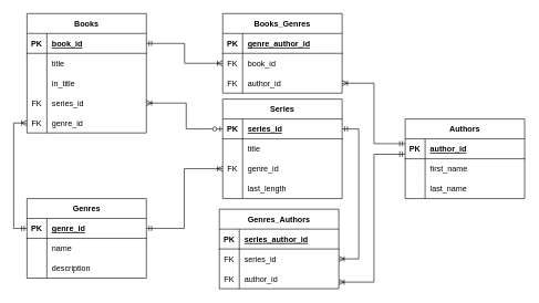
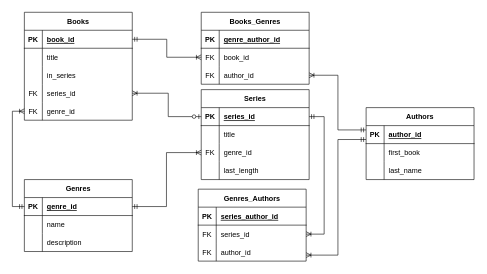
  <mxCell id="0" />
  <mxCell id="1" parent="0" />
  <mxCell id="2" value="Books" style="shape=table;startSize=30;container=1;collapsible=1;childLayout=tableLayout;fixedRows=1;rowLines=0;fontStyle=1;align=center;resizeLast=1;" parent="1" vertex="1"><mxGeometry x="40" y="20" width="180" height="180" as="geometry" /></mxCell>
  <mxCell id="3" value="" style="shape=tableRow;horizontal=0;startSize=0;swimlaneHead=0;swimlaneBody=0;fillColor=none;collapsible=0;dropTarget=0;points=[[0,0.5],[1,0.5]];portConstraint=eastwest;top=0;left=0;right=0;bottom=1;" parent="2" vertex="1"><mxGeometry y="30" width="180" height="30" as="geometry" /></mxCell>
  <mxCell id="4" value="PK" style="shape=partialRectangle;connectable=0;fillColor=none;top=0;left=0;bottom=0;right=0;fontStyle=1;overflow=hidden;" parent="3" vertex="1"><mxGeometry width="30" height="30" as="geometry"><mxRectangle width="30" height="30" as="alternateBounds" /></mxGeometry></mxCell>
  <mxCell id="5" value="book_id" style="shape=partialRectangle;connectable=0;fillColor=none;top=0;left=0;bottom=0;right=0;align=left;spacingLeft=6;fontStyle=5;overflow=hidden;" parent="3" vertex="1"><mxGeometry x="30" width="150" height="30" as="geometry"><mxRectangle width="150" height="30" as="alternateBounds" /></mxGeometry></mxCell>
  <mxCell id="6" style="shape=tableRow;horizontal=0;startSize=0;swimlaneHead=0;swimlaneBody=0;fillColor=none;collapsible=0;dropTarget=0;points=[[0,0.5],[1,0.5]];portConstraint=eastwest;top=0;left=0;right=0;bottom=0;" parent="2" vertex="1"><mxGeometry y="60" width="180" height="30" as="geometry" /></mxCell>
  <mxCell id="7" style="shape=partialRectangle;connectable=0;fillColor=none;top=0;left=0;bottom=0;right=0;editable=1;overflow=hidden;" parent="6" vertex="1"><mxGeometry width="30" height="30" as="geometry"><mxRectangle width="30" height="30" as="alternateBounds" /></mxGeometry></mxCell>
  <mxCell id="8" value="title" style="shape=partialRectangle;connectable=0;fillColor=none;top=0;left=0;bottom=0;right=0;align=left;spacingLeft=6;overflow=hidden;" parent="6" vertex="1"><mxGeometry x="30" width="150" height="30" as="geometry"><mxRectangle width="150" height="30" as="alternateBounds" /></mxGeometry></mxCell>
  <mxCell id="9" value="" style="shape=tableRow;horizontal=0;startSize=0;swimlaneHead=0;swimlaneBody=0;fillColor=none;collapsible=0;dropTarget=0;points=[[0,0.5],[1,0.5]];portConstraint=eastwest;top=0;left=0;right=0;bottom=0;" parent="2" vertex="1"><mxGeometry y="90" width="180" height="30" as="geometry" /></mxCell>
  <mxCell id="10" value="" style="shape=partialRectangle;connectable=0;fillColor=none;top=0;left=0;bottom=0;right=0;editable=1;overflow=hidden;" parent="9" vertex="1"><mxGeometry width="30" height="30" as="geometry"><mxRectangle width="30" height="30" as="alternateBounds" /></mxGeometry></mxCell>
- <mxCell id="11" value="in_title" style="shape=partialRectangle;connectable=0;fillColor=none;top=0;left=0;bottom=0;right=0;align=left;spacingLeft=6;overflow=hidden;" parent="9" vertex="1"><mxGeometry x="30" width="150" height="30" as="geometry"><mxRectangle width="150" height="30" as="alternateBounds" /></mxGeometry></mxCell>
+ <mxCell id="11" value="in_series" style="shape=partialRectangle;connectable=0;fillColor=none;top=0;left=0;bottom=0;right=0;align=left;spacingLeft=6;overflow=hidden;" parent="9" vertex="1"><mxGeometry x="30" width="150" height="30" as="geometry"><mxRectangle width="150" height="30" as="alternateBounds" /></mxGeometry></mxCell>
  <mxCell id="12" style="shape=tableRow;horizontal=0;startSize=0;swimlaneHead=0;swimlaneBody=0;fillColor=none;collapsible=0;dropTarget=0;points=[[0,0.5],[1,0.5]];portConstraint=eastwest;top=0;left=0;right=0;bottom=0;" parent="2" vertex="1"><mxGeometry y="120" width="180" height="30" as="geometry" /></mxCell>
  <mxCell id="13" value="FK" style="shape=partialRectangle;connectable=0;fillColor=none;top=0;left=0;bottom=0;right=0;editable=1;overflow=hidden;" parent="12" vertex="1"><mxGeometry width="30" height="30" as="geometry"><mxRectangle width="30" height="30" as="alternateBounds" /></mxGeometry></mxCell>
  <mxCell id="14" value="series_id" style="shape=partialRectangle;connectable=0;fillColor=none;top=0;left=0;bottom=0;right=0;align=left;spacingLeft=6;overflow=hidden;" parent="12" vertex="1"><mxGeometry x="30" width="150" height="30" as="geometry"><mxRectangle width="150" height="30" as="alternateBounds" /></mxGeometry></mxCell>
  <mxCell id="15" style="shape=tableRow;horizontal=0;startSize=0;swimlaneHead=0;swimlaneBody=0;fillColor=none;collapsible=0;dropTarget=0;points=[[0,0.5],[1,0.5]];portConstraint=eastwest;top=0;left=0;right=0;bottom=0;" parent="2" vertex="1"><mxGeometry y="150" width="180" height="30" as="geometry" /></mxCell>
  <mxCell id="16" value="FK" style="shape=partialRectangle;connectable=0;fillColor=none;top=0;left=0;bottom=0;right=0;editable=1;overflow=hidden;" parent="15" vertex="1"><mxGeometry width="30" height="30" as="geometry"><mxRectangle width="30" height="30" as="alternateBounds" /></mxGeometry></mxCell>
  <mxCell id="17" value="genre_id" style="shape=partialRectangle;connectable=0;fillColor=none;top=0;left=0;bottom=0;right=0;align=left;spacingLeft=6;overflow=hidden;" parent="15" vertex="1"><mxGeometry x="30" width="150" height="30" as="geometry"><mxRectangle width="150" height="30" as="alternateBounds" /></mxGeometry></mxCell>
  <mxCell id="18" value="Authors" style="shape=table;startSize=30;container=1;collapsible=1;childLayout=tableLayout;fixedRows=1;rowLines=0;fontStyle=1;align=center;resizeLast=1;" parent="1" vertex="1"><mxGeometry x="610" y="179" width="180" height="120" as="geometry" /></mxCell>
  <mxCell id="19" value="" style="shape=tableRow;horizontal=0;startSize=0;swimlaneHead=0;swimlaneBody=0;fillColor=none;collapsible=0;dropTarget=0;points=[[0,0.5],[1,0.5]];portConstraint=eastwest;top=0;left=0;right=0;bottom=1;" parent="18" vertex="1"><mxGeometry y="30" width="180" height="30" as="geometry" /></mxCell>
  <mxCell id="20" value="PK" style="shape=partialRectangle;connectable=0;fillColor=none;top=0;left=0;bottom=0;right=0;fontStyle=1;overflow=hidden;" parent="19" vertex="1"><mxGeometry width="30" height="30" as="geometry"><mxRectangle width="30" height="30" as="alternateBounds" /></mxGeometry></mxCell>
  <mxCell id="21" value="author_id" style="shape=partialRectangle;connectable=0;fillColor=none;top=0;left=0;bottom=0;right=0;align=left;spacingLeft=6;fontStyle=5;overflow=hidden;" parent="19" vertex="1"><mxGeometry x="30" width="150" height="30" as="geometry"><mxRectangle width="150" height="30" as="alternateBounds" /></mxGeometry></mxCell>
  <mxCell id="22" value="" style="shape=tableRow;horizontal=0;startSize=0;swimlaneHead=0;swimlaneBody=0;fillColor=none;collapsible=0;dropTarget=0;points=[[0,0.5],[1,0.5]];portConstraint=eastwest;top=0;left=0;right=0;bottom=0;" parent="18" vertex="1"><mxGeometry y="60" width="180" height="30" as="geometry" /></mxCell>
  <mxCell id="23" value="" style="shape=partialRectangle;connectable=0;fillColor=none;top=0;left=0;bottom=0;right=0;editable=1;overflow=hidden;" parent="22" vertex="1"><mxGeometry width="30" height="30" as="geometry"><mxRectangle width="30" height="30" as="alternateBounds" /></mxGeometry></mxCell>
- <mxCell id="24" value="first_name" style="shape=partialRectangle;connectable=0;fillColor=none;top=0;left=0;bottom=0;right=0;align=left;spacingLeft=6;overflow=hidden;" parent="22" vertex="1"><mxGeometry x="30" width="150" height="30" as="geometry"><mxRectangle width="150" height="30" as="alternateBounds" /></mxGeometry></mxCell>
+ <mxCell id="24" value="first_book" style="shape=partialRectangle;connectable=0;fillColor=none;top=0;left=0;bottom=0;right=0;align=left;spacingLeft=6;overflow=hidden;" parent="22" vertex="1"><mxGeometry x="30" width="150" height="30" as="geometry"><mxRectangle width="150" height="30" as="alternateBounds" /></mxGeometry></mxCell>
  <mxCell id="25" value="" style="shape=tableRow;horizontal=0;startSize=0;swimlaneHead=0;swimlaneBody=0;fillColor=none;collapsible=0;dropTarget=0;points=[[0,0.5],[1,0.5]];portConstraint=eastwest;top=0;left=0;right=0;bottom=0;" parent="18" vertex="1"><mxGeometry y="90" width="180" height="30" as="geometry" /></mxCell>
  <mxCell id="26" value="" style="shape=partialRectangle;connectable=0;fillColor=none;top=0;left=0;bottom=0;right=0;editable=1;overflow=hidden;" parent="25" vertex="1"><mxGeometry width="30" height="30" as="geometry"><mxRectangle width="30" height="30" as="alternateBounds" /></mxGeometry></mxCell>
  <mxCell id="27" value="last_name" style="shape=partialRectangle;connectable=0;fillColor=none;top=0;left=0;bottom=0;right=0;align=left;spacingLeft=6;overflow=hidden;" parent="25" vertex="1"><mxGeometry x="30" width="150" height="30" as="geometry"><mxRectangle width="150" height="30" as="alternateBounds" /></mxGeometry></mxCell>
  <mxCell id="28" value="Series" style="shape=table;startSize=30;container=1;collapsible=1;childLayout=tableLayout;fixedRows=1;rowLines=0;fontStyle=1;align=center;resizeLast=1;" parent="1" vertex="1"><mxGeometry x="335" y="149" width="180" height="150" as="geometry" /></mxCell>
  <mxCell id="29" value="" style="shape=tableRow;horizontal=0;startSize=0;swimlaneHead=0;swimlaneBody=0;fillColor=none;collapsible=0;dropTarget=0;points=[[0,0.5],[1,0.5]];portConstraint=eastwest;top=0;left=0;right=0;bottom=1;" parent="28" vertex="1"><mxGeometry y="30" width="180" height="30" as="geometry" /></mxCell>
  <mxCell id="30" value="PK" style="shape=partialRectangle;connectable=0;fillColor=none;top=0;left=0;bottom=0;right=0;fontStyle=1;overflow=hidden;" parent="29" vertex="1"><mxGeometry width="30" height="30" as="geometry"><mxRectangle width="30" height="30" as="alternateBounds" /></mxGeometry></mxCell>
  <mxCell id="31" value="series_id" style="shape=partialRectangle;connectable=0;fillColor=none;top=0;left=0;bottom=0;right=0;align=left;spacingLeft=6;fontStyle=5;overflow=hidden;" parent="29" vertex="1"><mxGeometry x="30" width="150" height="30" as="geometry"><mxRectangle width="150" height="30" as="alternateBounds" /></mxGeometry></mxCell>
  <mxCell id="32" style="shape=tableRow;horizontal=0;startSize=0;swimlaneHead=0;swimlaneBody=0;fillColor=none;collapsible=0;dropTarget=0;points=[[0,0.5],[1,0.5]];portConstraint=eastwest;top=0;left=0;right=0;bottom=0;" parent="28" vertex="1"><mxGeometry y="60" width="180" height="30" as="geometry" /></mxCell>
  <mxCell id="33" style="shape=partialRectangle;connectable=0;fillColor=none;top=0;left=0;bottom=0;right=0;editable=1;overflow=hidden;" parent="32" vertex="1"><mxGeometry width="30" height="30" as="geometry"><mxRectangle width="30" height="30" as="alternateBounds" /></mxGeometry></mxCell>
  <mxCell id="34" value="title" style="shape=partialRectangle;connectable=0;fillColor=none;top=0;left=0;bottom=0;right=0;align=left;spacingLeft=6;overflow=hidden;" parent="32" vertex="1"><mxGeometry x="30" width="150" height="30" as="geometry"><mxRectangle width="150" height="30" as="alternateBounds" /></mxGeometry></mxCell>
  <mxCell id="35" value="" style="shape=tableRow;horizontal=0;startSize=0;swimlaneHead=0;swimlaneBody=0;fillColor=none;collapsible=0;dropTarget=0;points=[[0,0.5],[1,0.5]];portConstraint=eastwest;top=0;left=0;right=0;bottom=0;" parent="28" vertex="1"><mxGeometry y="90" width="180" height="30" as="geometry" /></mxCell>
  <mxCell id="36" value="FK" style="shape=partialRectangle;connectable=0;fillColor=none;top=0;left=0;bottom=0;right=0;editable=1;overflow=hidden;" parent="35" vertex="1"><mxGeometry width="30" height="30" as="geometry"><mxRectangle width="30" height="30" as="alternateBounds" /></mxGeometry></mxCell>
  <mxCell id="37" value="genre_id" style="shape=partialRectangle;connectable=0;fillColor=none;top=0;left=0;bottom=0;right=0;align=left;spacingLeft=6;overflow=hidden;" parent="35" vertex="1"><mxGeometry x="30" width="150" height="30" as="geometry"><mxRectangle width="150" height="30" as="alternateBounds" /></mxGeometry></mxCell>
  <mxCell id="38" value="" style="shape=tableRow;horizontal=0;startSize=0;swimlaneHead=0;swimlaneBody=0;fillColor=none;collapsible=0;dropTarget=0;points=[[0,0.5],[1,0.5]];portConstraint=eastwest;top=0;left=0;right=0;bottom=0;" parent="28" vertex="1"><mxGeometry y="120" width="180" height="30" as="geometry" /></mxCell>
  <mxCell id="39" value="" style="shape=partialRectangle;connectable=0;fillColor=none;top=0;left=0;bottom=0;right=0;editable=1;overflow=hidden;" parent="38" vertex="1"><mxGeometry width="30" height="30" as="geometry"><mxRectangle width="30" height="30" as="alternateBounds" /></mxGeometry></mxCell>
  <mxCell id="40" value="last_length" style="shape=partialRectangle;connectable=0;fillColor=none;top=0;left=0;bottom=0;right=0;align=left;spacingLeft=6;overflow=hidden;" parent="38" vertex="1"><mxGeometry x="30" width="150" height="30" as="geometry"><mxRectangle width="150" height="30" as="alternateBounds" /></mxGeometry></mxCell>
  <mxCell id="41" value="" style="edgeStyle=elbowEdgeStyle;fontSize=12;html=1;endArrow=ERoneToMany;startArrow=ERzeroToOne;rounded=0;exitX=0;exitY=0.5;exitDx=0;exitDy=0;entryX=1;entryY=0.5;entryDx=0;entryDy=0;" parent="1" source="29" target="12" edge="1"><mxGeometry width="100" height="100" relative="1" as="geometry"><mxPoint x="660" y="265" as="sourcePoint" /><mxPoint x="30" y="165" as="targetPoint" /><Array as="points"><mxPoint x="280" y="165" /><mxPoint x="20" y="225" /></Array></mxGeometry></mxCell>
  <mxCell id="42" value="" style="edgeStyle=elbowEdgeStyle;fontSize=12;html=1;endArrow=ERoneToMany;startArrow=ERmandOne;rounded=0;shadow=0;jumpStyle=arc;exitX=0;exitY=0.5;exitDx=0;exitDy=0;entryX=0;entryY=0.5;entryDx=0;entryDy=0;" parent="1" source="69" target="15" edge="1"><mxGeometry width="100" height="100" relative="1" as="geometry"><mxPoint x="350" y="315" as="sourcePoint" /><mxPoint x="240" y="195" as="targetPoint" /><Array as="points"><mxPoint x="20" y="265" /></Array></mxGeometry></mxCell>
  <mxCell id="43" value="" style="edgeStyle=elbowEdgeStyle;fontSize=12;html=1;endArrow=ERmandOne;startArrow=ERoneToMany;rounded=0;shadow=0;jumpStyle=arc;exitX=1;exitY=0.5;exitDx=0;exitDy=0;entryX=1;entryY=0.5;entryDx=0;entryDy=0;startFill=0;endFill=0;" parent="1" source="61" target="29" edge="1"><mxGeometry width="100" height="100" relative="1" as="geometry"><mxPoint x="350" y="330" as="sourcePoint" /><mxPoint x="520" y="195" as="targetPoint" /><Array as="points"><mxPoint x="540" y="295" /><mxPoint x="290" y="375" /><mxPoint x="290" y="365" /></Array></mxGeometry></mxCell>
  <mxCell id="44" value="" style="edgeStyle=orthogonalEdgeStyle;fontSize=12;html=1;endArrow=ERoneToMany;startArrow=ERmandOne;rounded=0;exitX=1;exitY=0.5;exitDx=0;exitDy=0;endFill=0;entryX=0;entryY=0.5;entryDx=0;entryDy=0;startFill=0;" parent="1" source="3" target="50" edge="1"><mxGeometry width="100" height="100" relative="1" as="geometry"><mxPoint x="240" y="165" as="sourcePoint" /><mxPoint x="330" y="55" as="targetPoint" /></mxGeometry></mxCell>
  <mxCell id="45" value="" style="edgeStyle=elbowEdgeStyle;fontSize=12;html=1;endArrow=ERmandOne;startArrow=ERoneToMany;rounded=0;shadow=0;jumpStyle=arc;entryX=1;entryY=0.5;entryDx=0;entryDy=0;endFill=0;exitX=0;exitY=0.5;exitDx=0;exitDy=0;" parent="1" source="35" target="69" edge="1"><mxGeometry width="100" height="100" relative="1" as="geometry"><mxPoint x="330" y="254" as="sourcePoint" /><mxPoint x="640" y="385" as="targetPoint" /><Array as="points"><mxPoint x="277" y="281" /><mxPoint x="310" y="305" /><mxPoint x="310" y="245" /></Array></mxGeometry></mxCell>
  <mxCell id="46" value="Books_Genres" style="shape=table;startSize=30;container=1;collapsible=1;childLayout=tableLayout;fixedRows=1;rowLines=0;fontStyle=1;align=center;resizeLast=1;" parent="1" vertex="1"><mxGeometry x="335" y="20" width="180" height="120" as="geometry" /></mxCell>
  <mxCell id="47" value="" style="shape=tableRow;horizontal=0;startSize=0;swimlaneHead=0;swimlaneBody=0;fillColor=none;collapsible=0;dropTarget=0;points=[[0,0.5],[1,0.5]];portConstraint=eastwest;top=0;left=0;right=0;bottom=1;" parent="46" vertex="1"><mxGeometry y="30" width="180" height="30" as="geometry" /></mxCell>
  <mxCell id="48" value="PK" style="shape=partialRectangle;connectable=0;fillColor=none;top=0;left=0;bottom=0;right=0;fontStyle=1;overflow=hidden;" parent="47" vertex="1"><mxGeometry width="30" height="30" as="geometry"><mxRectangle width="30" height="30" as="alternateBounds" /></mxGeometry></mxCell>
  <mxCell id="49" value="genre_author_id" style="shape=partialRectangle;connectable=0;fillColor=none;top=0;left=0;bottom=0;right=0;align=left;spacingLeft=6;fontStyle=5;overflow=hidden;" parent="47" vertex="1"><mxGeometry x="30" width="150" height="30" as="geometry"><mxRectangle width="150" height="30" as="alternateBounds" /></mxGeometry></mxCell>
  <mxCell id="50" style="shape=tableRow;horizontal=0;startSize=0;swimlaneHead=0;swimlaneBody=0;fillColor=none;collapsible=0;dropTarget=0;points=[[0,0.5],[1,0.5]];portConstraint=eastwest;top=0;left=0;right=0;bottom=0;" parent="46" vertex="1"><mxGeometry y="60" width="180" height="30" as="geometry" /></mxCell>
  <mxCell id="51" value="FK" style="shape=partialRectangle;connectable=0;fillColor=none;top=0;left=0;bottom=0;right=0;editable=1;overflow=hidden;" parent="50" vertex="1"><mxGeometry width="30" height="30" as="geometry"><mxRectangle width="30" height="30" as="alternateBounds" /></mxGeometry></mxCell>
  <mxCell id="52" value="book_id" style="shape=partialRectangle;connectable=0;fillColor=none;top=0;left=0;bottom=0;right=0;align=left;spacingLeft=6;overflow=hidden;" parent="50" vertex="1"><mxGeometry x="30" width="150" height="30" as="geometry"><mxRectangle width="150" height="30" as="alternateBounds" /></mxGeometry></mxCell>
  <mxCell id="53" style="shape=tableRow;horizontal=0;startSize=0;swimlaneHead=0;swimlaneBody=0;fillColor=none;collapsible=0;dropTarget=0;points=[[0,0.5],[1,0.5]];portConstraint=eastwest;top=0;left=0;right=0;bottom=0;" parent="46" vertex="1"><mxGeometry y="90" width="180" height="30" as="geometry" /></mxCell>
  <mxCell id="54" value="FK" style="shape=partialRectangle;connectable=0;fillColor=none;top=0;left=0;bottom=0;right=0;editable=1;overflow=hidden;" parent="53" vertex="1"><mxGeometry width="30" height="30" as="geometry"><mxRectangle width="30" height="30" as="alternateBounds" /></mxGeometry></mxCell>
  <mxCell id="55" value="author_id" style="shape=partialRectangle;connectable=0;fillColor=none;top=0;left=0;bottom=0;right=0;align=left;spacingLeft=6;overflow=hidden;" parent="53" vertex="1"><mxGeometry x="30" width="150" height="30" as="geometry"><mxRectangle width="150" height="30" as="alternateBounds" /></mxGeometry></mxCell>
  <mxCell id="56" value="" style="edgeStyle=orthogonalEdgeStyle;fontSize=12;html=1;endArrow=ERmandOne;startArrow=ERoneToMany;rounded=0;entryX=-0.001;entryY=0.24;entryDx=0;entryDy=0;entryPerimeter=0;startFill=0;endFill=0;" parent="1" target="19" edge="1"><mxGeometry width="100" height="100" relative="1" as="geometry"><mxPoint x="515" y="125" as="sourcePoint" /><mxPoint x="440" y="135" as="targetPoint" /><Array as="points"><mxPoint x="515" y="125" /><mxPoint x="563" y="125" /><mxPoint x="563" y="216" /></Array></mxGeometry></mxCell>
  <mxCell id="57" value="Genres_Authors" style="shape=table;startSize=30;container=1;collapsible=1;childLayout=tableLayout;fixedRows=1;rowLines=0;fontStyle=1;align=center;resizeLast=1;" parent="1" vertex="1"><mxGeometry x="330" y="315" width="180" height="120" as="geometry" /></mxCell>
  <mxCell id="58" value="" style="shape=tableRow;horizontal=0;startSize=0;swimlaneHead=0;swimlaneBody=0;fillColor=none;collapsible=0;dropTarget=0;points=[[0,0.5],[1,0.5]];portConstraint=eastwest;top=0;left=0;right=0;bottom=1;" parent="57" vertex="1"><mxGeometry y="30" width="180" height="30" as="geometry" /></mxCell>
  <mxCell id="59" value="PK" style="shape=partialRectangle;connectable=0;fillColor=none;top=0;left=0;bottom=0;right=0;fontStyle=1;overflow=hidden;" parent="58" vertex="1"><mxGeometry width="30" height="30" as="geometry"><mxRectangle width="30" height="30" as="alternateBounds" /></mxGeometry></mxCell>
  <mxCell id="60" value="series_author_id" style="shape=partialRectangle;connectable=0;fillColor=none;top=0;left=0;bottom=0;right=0;align=left;spacingLeft=6;fontStyle=5;overflow=hidden;" parent="58" vertex="1"><mxGeometry x="30" width="150" height="30" as="geometry"><mxRectangle width="150" height="30" as="alternateBounds" /></mxGeometry></mxCell>
  <mxCell id="61" style="shape=tableRow;horizontal=0;startSize=0;swimlaneHead=0;swimlaneBody=0;fillColor=none;collapsible=0;dropTarget=0;points=[[0,0.5],[1,0.5]];portConstraint=eastwest;top=0;left=0;right=0;bottom=0;" parent="57" vertex="1"><mxGeometry y="60" width="180" height="30" as="geometry" /></mxCell>
  <mxCell id="62" value="FK" style="shape=partialRectangle;connectable=0;fillColor=none;top=0;left=0;bottom=0;right=0;editable=1;overflow=hidden;" parent="61" vertex="1"><mxGeometry width="30" height="30" as="geometry"><mxRectangle width="30" height="30" as="alternateBounds" /></mxGeometry></mxCell>
  <mxCell id="63" value="series_id" style="shape=partialRectangle;connectable=0;fillColor=none;top=0;left=0;bottom=0;right=0;align=left;spacingLeft=6;overflow=hidden;" parent="61" vertex="1"><mxGeometry x="30" width="150" height="30" as="geometry"><mxRectangle width="150" height="30" as="alternateBounds" /></mxGeometry></mxCell>
  <mxCell id="64" style="shape=tableRow;horizontal=0;startSize=0;swimlaneHead=0;swimlaneBody=0;fillColor=none;collapsible=0;dropTarget=0;points=[[0,0.5],[1,0.5]];portConstraint=eastwest;top=0;left=0;right=0;bottom=0;" parent="57" vertex="1"><mxGeometry y="90" width="180" height="30" as="geometry" /></mxCell>
  <mxCell id="65" value="FK" style="shape=partialRectangle;connectable=0;fillColor=none;top=0;left=0;bottom=0;right=0;editable=1;overflow=hidden;" parent="64" vertex="1"><mxGeometry width="30" height="30" as="geometry"><mxRectangle width="30" height="30" as="alternateBounds" /></mxGeometry></mxCell>
  <mxCell id="66" value="author_id" style="shape=partialRectangle;connectable=0;fillColor=none;top=0;left=0;bottom=0;right=0;align=left;spacingLeft=6;overflow=hidden;" parent="64" vertex="1"><mxGeometry x="30" width="150" height="30" as="geometry"><mxRectangle width="150" height="30" as="alternateBounds" /></mxGeometry></mxCell>
  <mxCell id="67" style="edgeStyle=orthogonalEdgeStyle;rounded=0;orthogonalLoop=1;jettySize=auto;html=1;entryX=-0.001;entryY=0.773;entryDx=0;entryDy=0;endArrow=ERmandOne;endFill=0;startArrow=ERoneToMany;startFill=0;entryPerimeter=0;" parent="1" target="19" edge="1"><mxGeometry relative="1" as="geometry"><mxPoint x="510" y="425" as="sourcePoint" /><Array as="points"><mxPoint x="563" y="425" /><mxPoint x="563" y="232" /></Array></mxGeometry></mxCell>
  <mxCell id="68" value="Genres" style="shape=table;startSize=30;container=1;collapsible=1;childLayout=tableLayout;fixedRows=1;rowLines=0;fontStyle=1;align=center;resizeLast=1;strokeColor=default;fontFamily=Helvetica;fontSize=12;fontColor=default;fillColor=default;" vertex="1" parent="1"><mxGeometry x="40" y="299" width="180" height="120" as="geometry" /></mxCell>
  <mxCell id="69" value="" style="shape=tableRow;horizontal=0;startSize=0;swimlaneHead=0;swimlaneBody=0;fillColor=none;collapsible=0;dropTarget=0;points=[[0,0.5],[1,0.5]];portConstraint=eastwest;top=0;left=0;right=0;bottom=1;strokeColor=default;fontFamily=Helvetica;fontSize=12;fontColor=default;" vertex="1" parent="68"><mxGeometry y="30" width="180" height="30" as="geometry" /></mxCell>
  <mxCell id="70" value="PK" style="shape=partialRectangle;connectable=0;fillColor=none;top=0;left=0;bottom=0;right=0;fontStyle=1;overflow=hidden;strokeColor=default;fontFamily=Helvetica;fontSize=12;fontColor=default;startSize=30;" vertex="1" parent="69"><mxGeometry width="30" height="30" as="geometry"><mxRectangle width="30" height="30" as="alternateBounds" /></mxGeometry></mxCell>
  <mxCell id="71" value="genre_id" style="shape=partialRectangle;connectable=0;fillColor=none;top=0;left=0;bottom=0;right=0;align=left;spacingLeft=6;fontStyle=5;overflow=hidden;strokeColor=default;fontFamily=Helvetica;fontSize=12;fontColor=default;startSize=30;" vertex="1" parent="69"><mxGeometry x="30" width="150" height="30" as="geometry"><mxRectangle width="150" height="30" as="alternateBounds" /></mxGeometry></mxCell>
  <mxCell id="72" value="" style="shape=tableRow;horizontal=0;startSize=0;swimlaneHead=0;swimlaneBody=0;fillColor=none;collapsible=0;dropTarget=0;points=[[0,0.5],[1,0.5]];portConstraint=eastwest;top=0;left=0;right=0;bottom=0;strokeColor=default;fontFamily=Helvetica;fontSize=12;fontColor=default;" vertex="1" parent="68"><mxGeometry y="60" width="180" height="30" as="geometry" /></mxCell>
  <mxCell id="73" value="" style="shape=partialRectangle;connectable=0;fillColor=none;top=0;left=0;bottom=0;right=0;editable=1;overflow=hidden;strokeColor=default;fontFamily=Helvetica;fontSize=12;fontColor=default;startSize=30;" vertex="1" parent="72"><mxGeometry width="30" height="30" as="geometry"><mxRectangle width="30" height="30" as="alternateBounds" /></mxGeometry></mxCell>
  <mxCell id="74" value="name" style="shape=partialRectangle;connectable=0;fillColor=none;top=0;left=0;bottom=0;right=0;align=left;spacingLeft=6;overflow=hidden;strokeColor=default;fontFamily=Helvetica;fontSize=12;fontColor=default;startSize=30;" vertex="1" parent="72"><mxGeometry x="30" width="150" height="30" as="geometry"><mxRectangle width="150" height="30" as="alternateBounds" /></mxGeometry></mxCell>
  <mxCell id="75" value="" style="shape=tableRow;horizontal=0;startSize=0;swimlaneHead=0;swimlaneBody=0;fillColor=none;collapsible=0;dropTarget=0;points=[[0,0.5],[1,0.5]];portConstraint=eastwest;top=0;left=0;right=0;bottom=0;strokeColor=default;fontFamily=Helvetica;fontSize=12;fontColor=default;" vertex="1" parent="68"><mxGeometry y="90" width="180" height="30" as="geometry" /></mxCell>
  <mxCell id="76" value="" style="shape=partialRectangle;connectable=0;fillColor=none;top=0;left=0;bottom=0;right=0;editable=1;overflow=hidden;strokeColor=default;fontFamily=Helvetica;fontSize=12;fontColor=default;startSize=30;" vertex="1" parent="75"><mxGeometry width="30" height="30" as="geometry"><mxRectangle width="30" height="30" as="alternateBounds" /></mxGeometry></mxCell>
  <mxCell id="77" value="description" style="shape=partialRectangle;connectable=0;fillColor=none;top=0;left=0;bottom=0;right=0;align=left;spacingLeft=6;overflow=hidden;strokeColor=default;fontFamily=Helvetica;fontSize=12;fontColor=default;startSize=30;" vertex="1" parent="75"><mxGeometry x="30" width="150" height="30" as="geometry"><mxRectangle width="150" height="30" as="alternateBounds" /></mxGeometry></mxCell>
